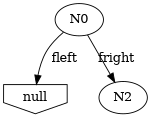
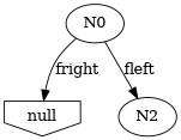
  digraph {
    nodesep=.5
    ordering=out
    null [shape=invhouse]
    N0
    n3 [label=N2]
-   N0 -> null [label=fleft]
-   N0 -> n3 [label=fright]
+   N0 -> null [label=fright]
+   N0 -> n3 [label=fleft]
  }
